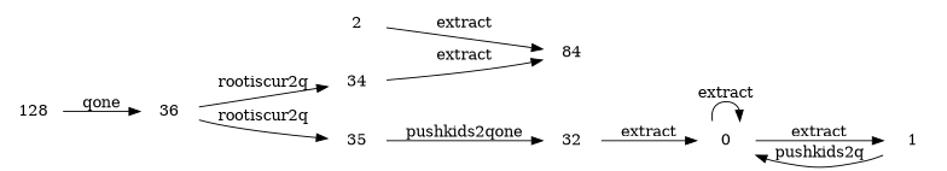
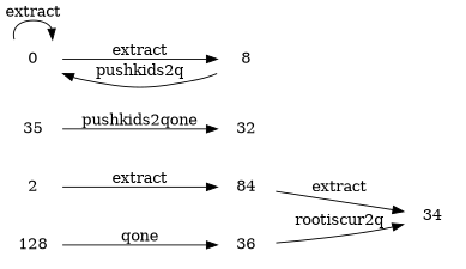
  digraph {
    rankdir=LR
    node [shape=plaintext]
    34
    84
    2
    36
    35
    32
    0
-   1
+   1 [label=8]
    128
-   34 -> 84 [label=extract]
+   84 -> 34 [label=extract]
    2 -> 84 [label=extract]
    36 -> 34 [label=rootiscur2q]
-   36 -> 35 [label=rootiscur2q]
    35 -> 32 [label=pushkids2qone]
-   32 -> 0 [label=extract]
    0 -> 0 [label=extract]
    0 -> 1 [label=extract]
    1 -> 0 [label=pushkids2q]
    128 -> 36 [label=qone]
  }
